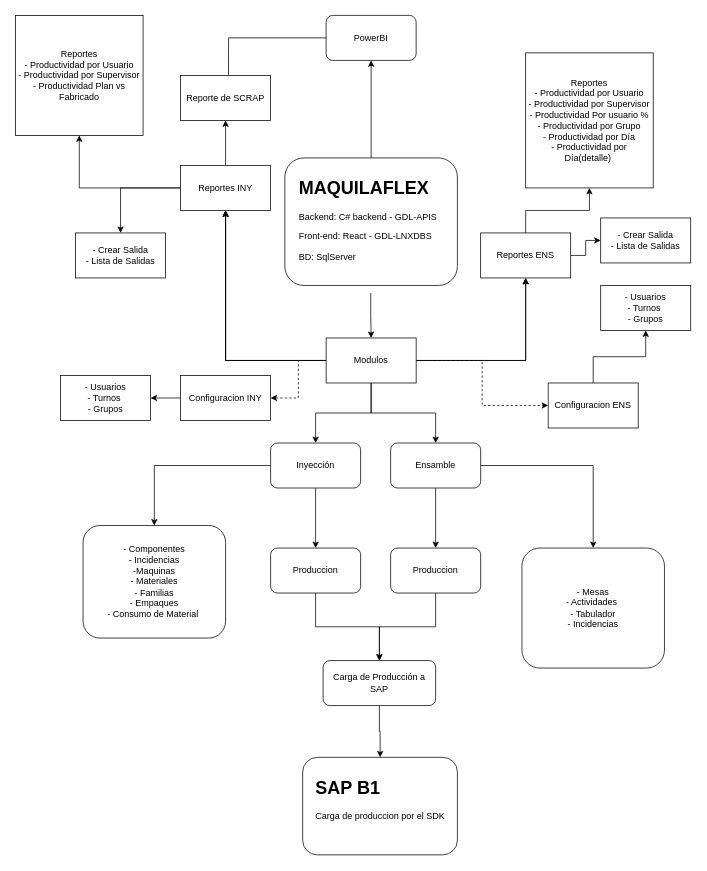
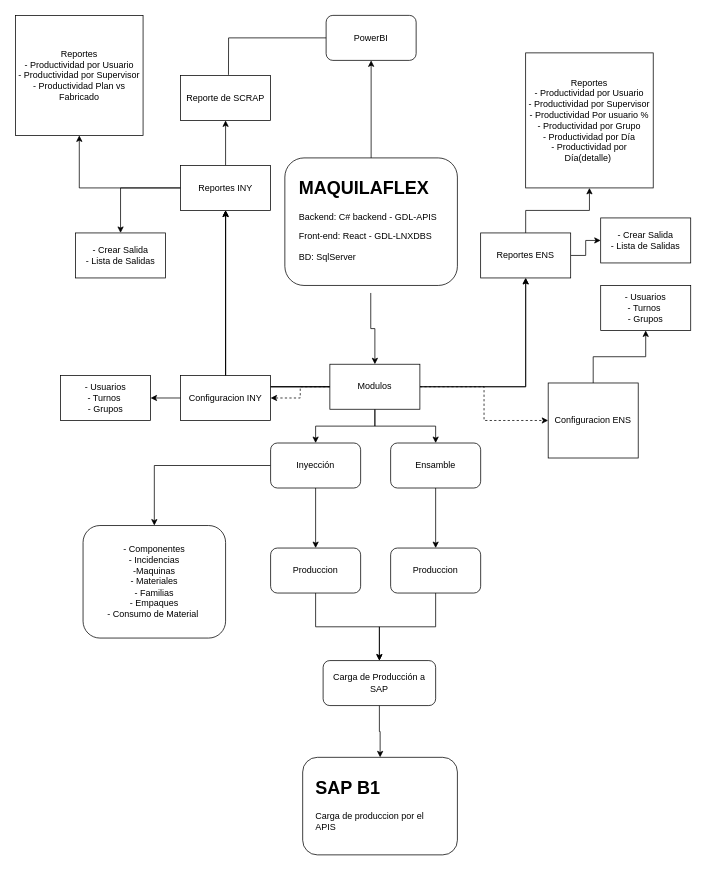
  <mxCell id="0" />
  <mxCell id="1" parent="0" />
  <mxCell id="2" value="" style="edgeStyle=orthogonalEdgeStyle;rounded=0;orthogonalLoop=1;jettySize=auto;html=1;" edge="1" parent="1" source="3" target="46"><mxGeometry relative="1" as="geometry" /></mxCell>
  <mxCell id="3" value="" style="rounded=1;whiteSpace=wrap;html=1;labelBorderColor=light-dark(#000000, #f00000);" vertex="1" parent="1"><mxGeometry x="379" y="210" width="230" height="170" as="geometry" /></mxCell>
  <mxCell id="4" value="" style="edgeStyle=orthogonalEdgeStyle;rounded=0;orthogonalLoop=1;jettySize=auto;html=1;" edge="1" parent="1" source="5" target="28"><mxGeometry relative="1" as="geometry" /></mxCell>
  <mxCell id="5" value="&lt;h1 style=&quot;margin-top: 0px;&quot;&gt;&lt;font style=&quot;color: light-dark(rgb(0, 0, 0), rgb(6, 56, 255));&quot;&gt;MAQUILAFLEX&lt;/font&gt;&lt;/h1&gt;&lt;p&gt;Backend: C# backend - &lt;font style=&quot;color: light-dark(rgb(0, 0, 0), rgb(255, 51, 51));&quot;&gt;GDL-APIS&lt;/font&gt;&lt;/p&gt;&lt;p&gt;Front-end: React - &lt;font style=&quot;color: light-dark(rgb(0, 0, 0), rgb(255, 51, 51));&quot;&gt;GDL-LNXDBS&lt;/font&gt;&amp;nbsp;&lt;/p&gt;&lt;p&gt;BD: SqlServer&lt;/p&gt;" style="text;html=1;whiteSpace=wrap;overflow=hidden;rounded=0;labelBorderColor=none;" vertex="1" parent="1"><mxGeometry x="396" y="230" width="195" height="160" as="geometry" /></mxCell>
  <mxCell id="6" value="" style="edgeStyle=orthogonalEdgeStyle;rounded=0;orthogonalLoop=1;jettySize=auto;html=1;" edge="1" parent="1" source="8" target="13"><mxGeometry relative="1" as="geometry" /></mxCell>
  <mxCell id="7" value="" style="edgeStyle=orthogonalEdgeStyle;rounded=0;orthogonalLoop=1;jettySize=auto;html=1;" edge="1" parent="1" source="8" target="30"><mxGeometry relative="1" as="geometry" /></mxCell>
  <mxCell id="8" value="Inyección" style="rounded=1;whiteSpace=wrap;html=1;" vertex="1" parent="1"><mxGeometry x="360" y="590" width="120" height="60" as="geometry" /></mxCell>
  <mxCell id="9" value="" style="edgeStyle=orthogonalEdgeStyle;rounded=0;orthogonalLoop=1;jettySize=auto;html=1;" edge="1" parent="1" source="11" target="15"><mxGeometry relative="1" as="geometry" /></mxCell>
- <mxCell id="10" value="" style="edgeStyle=orthogonalEdgeStyle;rounded=0;orthogonalLoop=1;jettySize=auto;html=1;" edge="1" parent="1" source="11" target="31"><mxGeometry relative="1" as="geometry" /></mxCell>
  <mxCell id="11" value="Ensamble" style="rounded=1;whiteSpace=wrap;html=1;" vertex="1" parent="1"><mxGeometry x="520" y="590" width="120" height="60" as="geometry" /></mxCell>
  <mxCell id="12" value="" style="edgeStyle=orthogonalEdgeStyle;rounded=0;orthogonalLoop=1;jettySize=auto;html=1;" edge="1" parent="1" source="13" target="17"><mxGeometry relative="1" as="geometry" /></mxCell>
  <mxCell id="13" value="Produccion" style="rounded=1;whiteSpace=wrap;html=1;" vertex="1" parent="1"><mxGeometry x="360" y="730" width="120" height="60" as="geometry" /></mxCell>
  <mxCell id="14" style="edgeStyle=orthogonalEdgeStyle;rounded=0;orthogonalLoop=1;jettySize=auto;html=1;entryX=0.5;entryY=0;entryDx=0;entryDy=0;" edge="1" parent="1" source="15" target="17"><mxGeometry relative="1" as="geometry" /></mxCell>
  <mxCell id="15" value="Produccion" style="whiteSpace=wrap;html=1;rounded=1;" vertex="1" parent="1"><mxGeometry x="520" y="730" width="120" height="60" as="geometry" /></mxCell>
  <mxCell id="16" value="" style="edgeStyle=orthogonalEdgeStyle;rounded=0;orthogonalLoop=1;jettySize=auto;html=1;" edge="1" parent="1" source="17" target="18"><mxGeometry relative="1" as="geometry" /></mxCell>
  <mxCell id="17" value="Carga de Producción a SAP" style="whiteSpace=wrap;html=1;rounded=1;" vertex="1" parent="1"><mxGeometry x="430" y="880" width="150" height="60" as="geometry" /></mxCell>
  <mxCell id="18" value="&lt;span style=&quot;color: rgba(0, 0, 0, 0); font-family: monospace; font-size: 0px; text-align: start; text-wrap-mode: nowrap;&quot;&gt;%3CmxGraphModel%3E%3Croot%3E%3CmxCell%20id%3D%220%22%2F%3E%3CmxCell%20id%3D%221%22%20parent%3D%220%22%2F%3E%3CmxCell%20id%3D%222%22%20value%3D%22%26lt%3Bh1%20style%3D%26quot%3Bmargin-top%3A%200px%3B%26quot%3B%26gt%3BMAQUILAFLEX%26lt%3B%2Fh1%26gt%3B%26lt%3Bp%26gt%3BBackend%3A%20C%23%20backend%20-%20%26lt%3Bfont%20style%3D%26quot%3Bcolor%3A%20light-dark(rgb(0%2C%200%2C%200)%2C%20rgb(255%2C%2051%2C%2051))%3B%26quot%3B%26gt%3BGDL-APIS%26lt%3B%2Ffont%26gt%3B%26lt%3B%2Fp%26gt%3B%26lt%3Bp%26gt%3BFront-end%3A%20React%20-%20%26lt%3Bfont%20style%3D%26quot%3Bcolor%3A%20light-dark(rgb(0%2C%200%2C%200)%2C%20rgb(255%2C%2051%2C%2051))%3B%26quot%3B%26gt%3BGDL-LNXDBS%26lt%3B%2Ffont%26gt%3B%26amp%3Bnbsp%3B%26lt%3B%2Fp%26gt%3B%26lt%3Bp%26gt%3BBD%3A%20SqlServer%26lt%3B%2Fp%26gt%3B%22%20style%3D%22text%3Bhtml%3D1%3BwhiteSpace%3Dwrap%3Boverflow%3Dhidden%3Brounded%3D0%3BlabelBorderColor%3Dnone%3B%22%20vertex%3D%221%22%20parent%3D%221%22%3E%3CmxGeometry%20x%3D%22316%22%20y%3D%22260%22%20width%3D%22195%22%20height%3D%22160%22%20as%3D%22geometry%22%2F%3E%3C%2FmxCell%3E%3C%2Froot%3E%3C%2FmxGraphModel%3E&lt;/span&gt;" style="whiteSpace=wrap;html=1;rounded=1;" vertex="1" parent="1"><mxGeometry x="402.75" y="1009" width="206.25" height="130" as="geometry" /></mxCell>
  <mxCell id="19" style="edgeStyle=orthogonalEdgeStyle;rounded=0;orthogonalLoop=1;jettySize=auto;html=1;entryX=0.5;entryY=0;entryDx=0;entryDy=0;" edge="1" parent="1" source="28" target="8"><mxGeometry relative="1" as="geometry" /></mxCell>
  <mxCell id="20" style="edgeStyle=orthogonalEdgeStyle;rounded=0;orthogonalLoop=1;jettySize=auto;html=1;" edge="1" parent="1" source="28" target="11"><mxGeometry relative="1" as="geometry" /></mxCell>
  <mxCell id="21" value="" style="edgeStyle=orthogonalEdgeStyle;rounded=0;orthogonalLoop=1;jettySize=auto;html=1;" edge="1" parent="1" source="28" target="35"><mxGeometry relative="1" as="geometry" /></mxCell>
  <mxCell id="22" value="" style="edgeStyle=orthogonalEdgeStyle;rounded=0;orthogonalLoop=1;jettySize=auto;html=1;" edge="1" parent="1" source="28" target="38"><mxGeometry relative="1" as="geometry" /></mxCell>
  <mxCell id="23" value="" style="edgeStyle=orthogonalEdgeStyle;rounded=0;orthogonalLoop=1;jettySize=auto;html=1;" edge="1" parent="1" source="28" target="38"><mxGeometry relative="1" as="geometry" /></mxCell>
  <mxCell id="24" value="" style="edgeStyle=orthogonalEdgeStyle;rounded=0;orthogonalLoop=1;jettySize=auto;html=1;dashed=1;" edge="1" parent="1" source="28" target="40"><mxGeometry relative="1" as="geometry" /></mxCell>
  <mxCell id="25" value="" style="edgeStyle=orthogonalEdgeStyle;rounded=0;orthogonalLoop=1;jettySize=auto;html=1;" edge="1" parent="1" source="28" target="35"><mxGeometry relative="1" as="geometry" /></mxCell>
  <mxCell id="26" value="" style="edgeStyle=orthogonalEdgeStyle;rounded=0;orthogonalLoop=1;jettySize=auto;html=1;" edge="1" parent="1" source="28" target="35"><mxGeometry relative="1" as="geometry" /></mxCell>
  <mxCell id="27" value="" style="edgeStyle=orthogonalEdgeStyle;rounded=0;orthogonalLoop=1;jettySize=auto;html=1;dashed=1;" edge="1" parent="1" source="28" target="42"><mxGeometry relative="1" as="geometry" /></mxCell>
- <mxCell id="28" value="Modulos" style="whiteSpace=wrap;html=1;" vertex="1" parent="1"><mxGeometry x="434" y="450" width="120" height="60" as="geometry" /></mxCell>
- <mxCell id="29" value="&lt;h1 style=&quot;margin-top: 0px;&quot;&gt;&lt;font style=&quot;color: light-dark(rgb(0, 0, 0), rgb(6, 56, 255));&quot;&gt;SAP B1&lt;/font&gt;&lt;/h1&gt;&lt;p&gt;Carga de produccion por el SDK&lt;/p&gt;" style="text;html=1;whiteSpace=wrap;overflow=hidden;rounded=0;labelBorderColor=none;" vertex="1" parent="1"><mxGeometry x="417.88" y="1029" width="176" height="110" as="geometry" /></mxCell>
+ <mxCell id="28" value="Modulos" style="whiteSpace=wrap;html=1;" vertex="1" parent="1"><mxGeometry x="439" y="485" width="120" height="60" as="geometry" /></mxCell>
+ <mxCell id="29" value="&lt;h1 style=&quot;margin-top: 0px;&quot;&gt;&lt;font style=&quot;color: light-dark(rgb(0, 0, 0), rgb(6, 56, 255));&quot;&gt;SAP B1&lt;/font&gt;&lt;/h1&gt;&lt;p&gt;Carga de produccion por el APIS&lt;/p&gt;" style="text;html=1;whiteSpace=wrap;overflow=hidden;rounded=0;labelBorderColor=none;" vertex="1" parent="1"><mxGeometry x="417.88" y="1029" width="176" height="110" as="geometry" /></mxCell>
  <mxCell id="30" value="- Componentes&lt;div&gt;- Incidencias&lt;/div&gt;&lt;div&gt;-Maquinas&lt;/div&gt;&lt;div&gt;&lt;span style=&quot;background-color: transparent; color: light-dark(rgb(0, 0, 0), rgb(255, 255, 255));&quot;&gt;- Materiales&lt;/span&gt;&lt;/div&gt;&lt;div&gt;&lt;span style=&quot;background-color: transparent; color: light-dark(rgb(0, 0, 0), rgb(255, 255, 255));&quot;&gt;- Familias&lt;/span&gt;&lt;/div&gt;&lt;div&gt;&lt;span style=&quot;background-color: transparent; color: light-dark(rgb(0, 0, 0), rgb(255, 255, 255));&quot;&gt;- Empaques&lt;/span&gt;&lt;/div&gt;&lt;div&gt;&lt;span style=&quot;background-color: transparent; color: light-dark(rgb(0, 0, 0), rgb(255, 255, 255));&quot;&gt;- Consumo de Material&amp;nbsp;&lt;/span&gt;&lt;/div&gt;" style="whiteSpace=wrap;html=1;rounded=1;" vertex="1" parent="1"><mxGeometry x="110" y="700" width="190" height="150" as="geometry" /></mxCell>
- <mxCell id="31" value="- Mesas&lt;div&gt;- Actividades&amp;nbsp;&lt;/div&gt;&lt;div&gt;- Tabulador&lt;/div&gt;&lt;div&gt;- Incidencias&lt;/div&gt;" style="whiteSpace=wrap;html=1;rounded=1;" vertex="1" parent="1"><mxGeometry x="695" y="730" width="190" height="160" as="geometry" /></mxCell>
  <mxCell id="32" value="" style="edgeStyle=orthogonalEdgeStyle;rounded=0;orthogonalLoop=1;jettySize=auto;html=1;" edge="1" parent="1" source="35" target="47"><mxGeometry relative="1" as="geometry" /></mxCell>
  <mxCell id="33" value="" style="edgeStyle=orthogonalEdgeStyle;rounded=0;orthogonalLoop=1;jettySize=auto;html=1;" edge="1" parent="1" source="35" target="48"><mxGeometry relative="1" as="geometry" /></mxCell>
  <mxCell id="34" value="" style="edgeStyle=orthogonalEdgeStyle;rounded=0;orthogonalLoop=1;jettySize=auto;html=1;" edge="1" parent="1" source="35" target="51"><mxGeometry relative="1" as="geometry" /></mxCell>
  <mxCell id="35" value="Reportes INY" style="whiteSpace=wrap;html=1;" vertex="1" parent="1"><mxGeometry x="240" y="220" width="120" height="60" as="geometry" /></mxCell>
  <mxCell id="36" value="" style="edgeStyle=orthogonalEdgeStyle;rounded=0;orthogonalLoop=1;jettySize=auto;html=1;" edge="1" parent="1" source="38" target="45"><mxGeometry relative="1" as="geometry" /></mxCell>
  <mxCell id="37" value="" style="edgeStyle=orthogonalEdgeStyle;rounded=0;orthogonalLoop=1;jettySize=auto;html=1;" edge="1" parent="1" source="38" target="50"><mxGeometry relative="1" as="geometry" /></mxCell>
  <mxCell id="38" value="Reportes ENS" style="whiteSpace=wrap;html=1;" vertex="1" parent="1"><mxGeometry x="640" y="310" width="120" height="60" as="geometry" /></mxCell>
  <mxCell id="39" value="" style="edgeStyle=orthogonalEdgeStyle;rounded=0;orthogonalLoop=1;jettySize=auto;html=1;" edge="1" parent="1" source="40" target="43"><mxGeometry relative="1" as="geometry" /></mxCell>
- <mxCell id="40" value="Configuracion ENS" style="whiteSpace=wrap;html=1;" vertex="1" parent="1"><mxGeometry x="730" y="510" width="120" height="60" as="geometry" /></mxCell>
+ <mxCell id="40" value="Configuracion ENS" style="whiteSpace=wrap;html=1;" vertex="1" parent="1"><mxGeometry x="730" y="510" width="120" height="100" as="geometry" /></mxCell>
  <mxCell id="41" style="edgeStyle=orthogonalEdgeStyle;rounded=0;orthogonalLoop=1;jettySize=auto;html=1;entryX=1;entryY=0.5;entryDx=0;entryDy=0;" edge="1" parent="1" source="42" target="44"><mxGeometry relative="1" as="geometry"><mxPoint x="150" y="530" as="targetPoint" /></mxGeometry></mxCell>
  <mxCell id="42" value="Configuracion INY" style="whiteSpace=wrap;html=1;" vertex="1" parent="1"><mxGeometry x="240" y="500" width="120" height="60" as="geometry" /></mxCell>
  <mxCell id="43" value="- Usuarios&lt;div&gt;- Turnos&amp;nbsp;&lt;/div&gt;&lt;div&gt;- Grupos&lt;/div&gt;" style="whiteSpace=wrap;html=1;" vertex="1" parent="1"><mxGeometry x="800" y="380" width="120" height="60" as="geometry" /></mxCell>
  <mxCell id="44" value="- Usuarios&lt;div&gt;- Turnos&amp;nbsp;&lt;/div&gt;&lt;div&gt;- Grupos&lt;/div&gt;" style="whiteSpace=wrap;html=1;" vertex="1" parent="1"><mxGeometry y="500" width="120" height="60" as="geometry" x="80" /></mxCell>
  <mxCell id="45" value="Reportes&lt;div&gt;- Productividad por Usuario&lt;/div&gt;&lt;div&gt;- Productividad&amp;nbsp;por Supervisor&lt;/div&gt;&lt;div&gt;- Productividad&amp;nbsp;Por usuario %&lt;/div&gt;&lt;div&gt;- Productividad&amp;nbsp;por Grupo&lt;/div&gt;&lt;div&gt;-&amp;nbsp;&lt;span style=&quot;background-color: transparent; color: light-dark(rgb(0, 0, 0), rgb(255, 255, 255));&quot;&gt;Productividad&lt;/span&gt;&lt;span style=&quot;background-color: transparent; color: light-dark(rgb(0, 0, 0), rgb(255, 255, 255));&quot;&gt;&amp;nbsp;por Día&lt;/span&gt;&lt;/div&gt;&lt;div&gt;-&amp;nbsp;&lt;span style=&quot;color: light-dark(rgb(0, 0, 0), rgb(255, 255, 255)); background-color: transparent;&quot;&gt;Productividad&lt;/span&gt;&lt;span style=&quot;color: light-dark(rgb(0, 0, 0), rgb(255, 255, 255)); background-color: transparent;&quot;&gt;&amp;nbsp;por Día(detalle)&amp;nbsp;&lt;/span&gt;&lt;/div&gt;" style="whiteSpace=wrap;html=1;" vertex="1" parent="1"><mxGeometry x="700" y="70" width="170" height="180" as="geometry" /></mxCell>
  <mxCell id="46" value="PowerBI" style="whiteSpace=wrap;html=1;rounded=1;labelBorderColor=none;" vertex="1" parent="1"><mxGeometry x="434" y="20" width="120" height="60" as="geometry" /></mxCell>
  <mxCell id="47" value="Reporte de SCRAP" style="whiteSpace=wrap;html=1;" vertex="1" parent="1"><mxGeometry x="240" y="100" width="120" height="60" as="geometry" /></mxCell>
  <mxCell id="48" value="Reportes&lt;div&gt;- Productividad por Usuario&lt;/div&gt;&lt;div&gt;- Productividad&amp;nbsp;por Supervisor&lt;/div&gt;&lt;div&gt;- Productividad Plan vs Fabricado&lt;/div&gt;" style="whiteSpace=wrap;html=1;" vertex="1" parent="1"><mxGeometry x="20" y="20" width="170" height="160" as="geometry" /></mxCell>
  <mxCell id="49" value="" style="endArrow=none;html=1;rounded=0;entryX=0;entryY=0.5;entryDx=0;entryDy=0;exitX=0.532;exitY=-0.012;exitDx=0;exitDy=0;exitPerimeter=0;" edge="1" parent="1" source="47" target="46"><mxGeometry width="50" height="50" relative="1" as="geometry"><mxPoint x="140" y="20" as="sourcePoint" /><mxPoint x="190" as="targetPoint" y="-30" /><Array as="points"><mxPoint x="304" y="50" /></Array></mxGeometry></mxCell>
  <mxCell id="50" value="- Crear Salida&lt;div&gt;- Lista de Salidas&lt;/div&gt;" style="whiteSpace=wrap;html=1;" vertex="1" parent="1"><mxGeometry x="800" y="290" width="120" height="60" as="geometry" /></mxCell>
  <mxCell id="51" value="- Crear Salida&lt;div&gt;- Lista de Salidas&lt;/div&gt;" style="whiteSpace=wrap;html=1;" vertex="1" parent="1"><mxGeometry x="100" y="310" width="120" height="60" as="geometry" /></mxCell>
